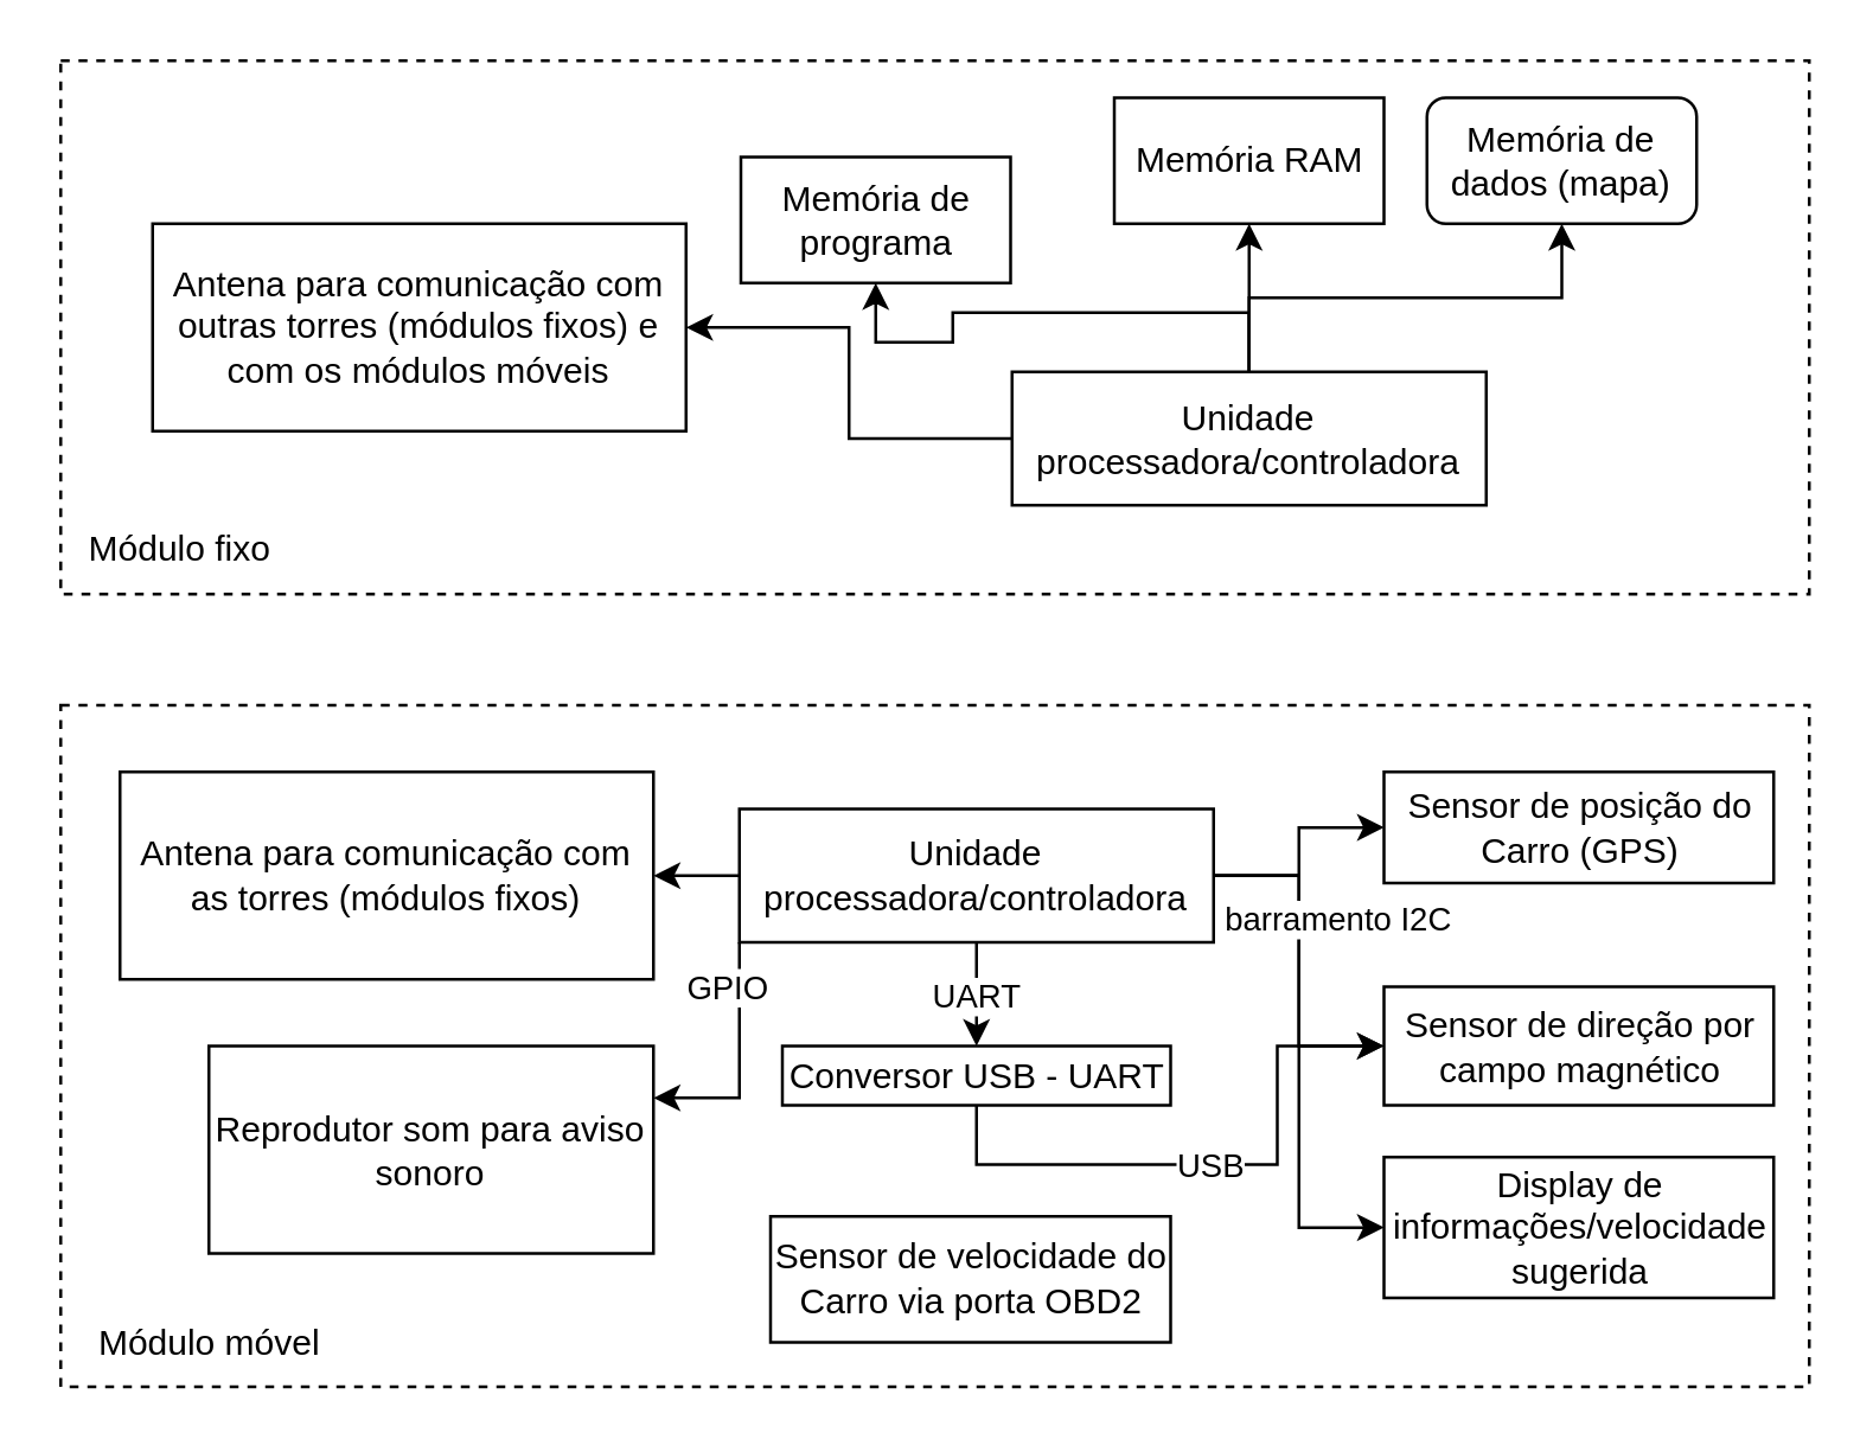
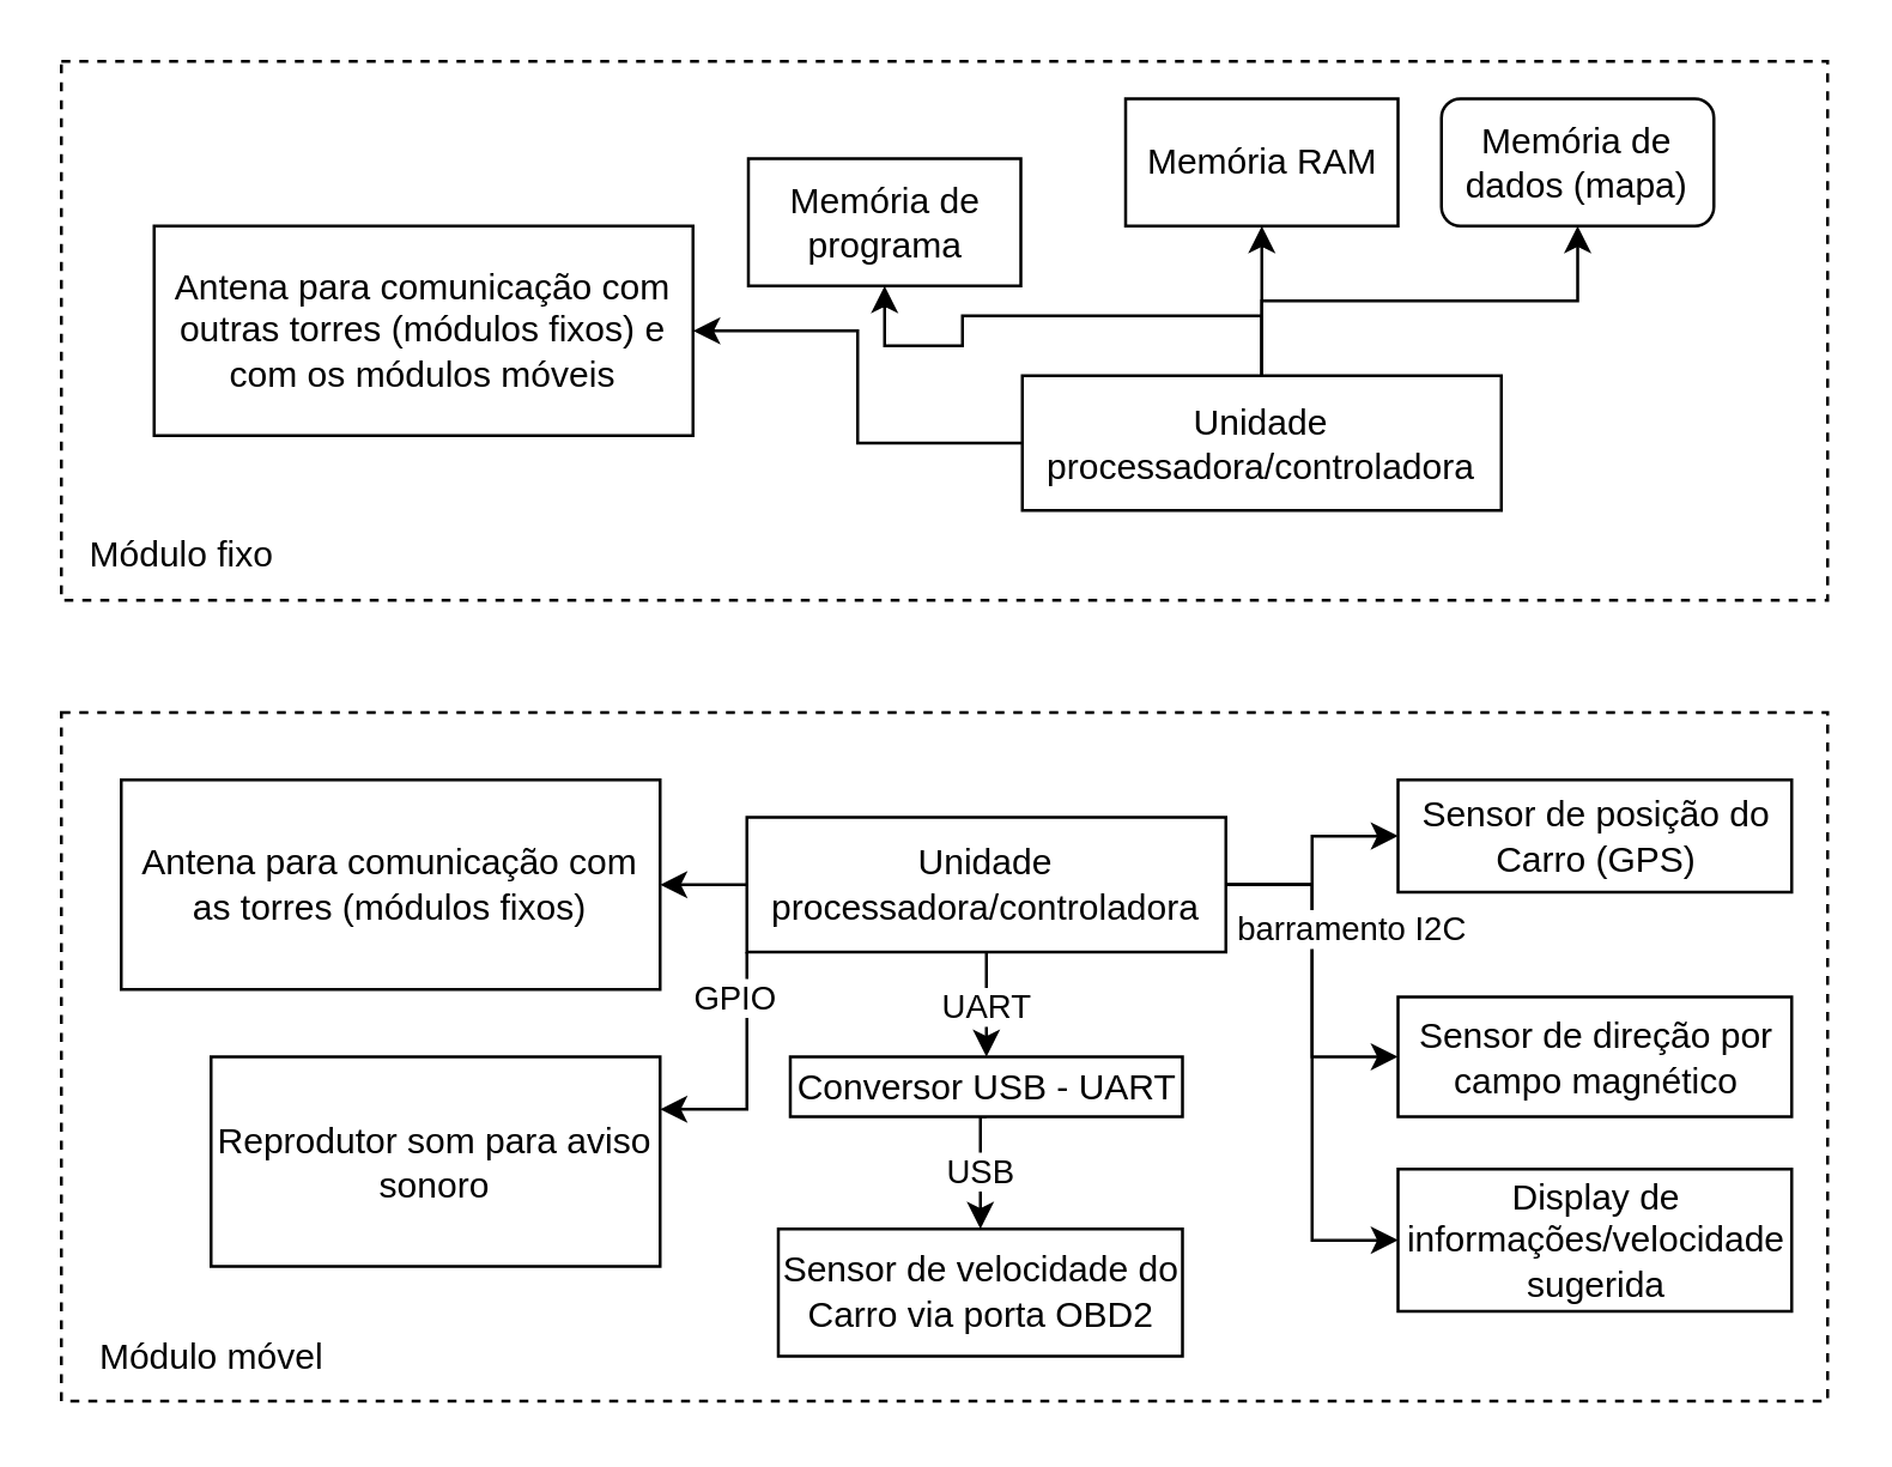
  <mxCell id="0" />
  <mxCell id="1" parent="0" />
  <mxCell id="2" value="" style="rounded=0;whiteSpace=wrap;html=1;dashed=1;fillColor=none;" parent="1" vertex="1"><mxGeometry x="20" y="237.5" width="590" height="230" as="geometry" /></mxCell>
  <mxCell id="3" value="" style="rounded=0;whiteSpace=wrap;html=1;dashed=1;fillColor=none;" parent="1" vertex="1"><mxGeometry x="20" y="20" width="590" height="180" as="geometry" /></mxCell>
  <mxCell id="4" value="Sensor de posição do Carro (GPS)" style="rounded=0;whiteSpace=wrap;html=1;" parent="1" vertex="1"><mxGeometry x="466.5" y="260" width="131.5" height="37.5" as="geometry" /></mxCell>
  <mxCell id="5" value="Sensor de velocidade do Carro via porta OBD2" style="rounded=0;whiteSpace=wrap;html=1;" parent="1" vertex="1"><mxGeometry x="259.5" y="410" width="135" height="42.5" as="geometry" /></mxCell>
  <mxCell id="6" value="Display de informações/velocidade sugerida" style="rounded=0;whiteSpace=wrap;html=1;" parent="1" vertex="1"><mxGeometry x="466.5" y="390" width="131.5" height="47.5" as="geometry" /></mxCell>
  <mxCell id="7" value="Reprodutor som para aviso sonoro" style="rounded=0;whiteSpace=wrap;html=1;" parent="1" vertex="1"><mxGeometry x="70" y="352.5" width="150" height="70" as="geometry" /></mxCell>
  <mxCell id="8" value="Antena para comunicação com as torres (módulos&amp;nbsp;fixos)" style="rounded=0;whiteSpace=wrap;html=1;" parent="1" vertex="1"><mxGeometry x="40" y="260" width="180" height="70" as="geometry" /></mxCell>
  <mxCell id="9" value="Antena para comunicação com outras torres (módulos&amp;nbsp;fixos) e com os módulos móveis" style="rounded=0;whiteSpace=wrap;html=1;" parent="1" vertex="1"><mxGeometry x="51" y="75" width="180" height="70" as="geometry" /></mxCell>
  <mxCell id="10" style="edgeStyle=orthogonalEdgeStyle;rounded=0;orthogonalLoop=1;jettySize=auto;html=1;exitX=0;exitY=0.5;exitDx=0;exitDy=0;entryX=1;entryY=0.5;entryDx=0;entryDy=0;" parent="1" source="14" target="9" edge="1"><mxGeometry relative="1" as="geometry" /></mxCell>
  <mxCell id="11" style="edgeStyle=orthogonalEdgeStyle;rounded=0;orthogonalLoop=1;jettySize=auto;html=1;exitX=0.5;exitY=0;exitDx=0;exitDy=0;entryX=0.5;entryY=1;entryDx=0;entryDy=0;" edge="1" parent="1" source="14" target="26"><mxGeometry relative="1" as="geometry" /></mxCell>
  <mxCell id="12" style="edgeStyle=orthogonalEdgeStyle;rounded=0;orthogonalLoop=1;jettySize=auto;html=1;exitX=0.5;exitY=0;exitDx=0;exitDy=0;entryX=0.5;entryY=1;entryDx=0;entryDy=0;" edge="1" parent="1" source="14" target="25"><mxGeometry relative="1" as="geometry" /></mxCell>
  <mxCell id="13" style="edgeStyle=orthogonalEdgeStyle;rounded=0;orthogonalLoop=1;jettySize=auto;html=1;exitX=0.5;exitY=0;exitDx=0;exitDy=0;entryX=0.5;entryY=1;entryDx=0;entryDy=0;" edge="1" parent="1" source="14" target="27"><mxGeometry relative="1" as="geometry" /></mxCell>
  <mxCell id="14" value="Unidade processadora/controladora" style="rounded=0;whiteSpace=wrap;html=1;" parent="1" vertex="1"><mxGeometry x="341" y="125" width="160" height="45" as="geometry" /></mxCell>
  <mxCell id="15" style="edgeStyle=orthogonalEdgeStyle;rounded=0;orthogonalLoop=1;jettySize=auto;html=1;exitX=0;exitY=0.5;exitDx=0;exitDy=0;entryX=1;entryY=0.5;entryDx=0;entryDy=0;" parent="1" source="22" target="8" edge="1"><mxGeometry relative="1" as="geometry" /></mxCell>
  <mxCell id="16" style="edgeStyle=orthogonalEdgeStyle;rounded=0;orthogonalLoop=1;jettySize=auto;html=1;exitX=1;exitY=0.5;exitDx=0;exitDy=0;entryX=0;entryY=0.5;entryDx=0;entryDy=0;" edge="1" parent="1" source="22" target="28"><mxGeometry relative="1" as="geometry" /></mxCell>
  <mxCell id="17" style="edgeStyle=orthogonalEdgeStyle;rounded=0;orthogonalLoop=1;jettySize=auto;html=1;exitX=1;exitY=0.5;exitDx=0;exitDy=0;entryX=0;entryY=0.5;entryDx=0;entryDy=0;" edge="1" parent="1" source="22" target="4"><mxGeometry relative="1" as="geometry" /></mxCell>
  <mxCell id="18" value="barramento I2C" style="edgeStyle=orthogonalEdgeStyle;rounded=0;orthogonalLoop=1;jettySize=auto;html=1;exitX=1;exitY=0.5;exitDx=0;exitDy=0;entryX=0;entryY=0.5;entryDx=0;entryDy=0;" edge="1" parent="1" source="22" target="6"><mxGeometry x="-0.503" y="13" relative="1" as="geometry"><mxPoint as="offset" /></mxGeometry></mxCell>
  <mxCell id="19" value="UART" style="edgeStyle=orthogonalEdgeStyle;rounded=0;orthogonalLoop=1;jettySize=auto;html=1;exitX=0.5;exitY=1;exitDx=0;exitDy=0;entryX=0.5;entryY=0;entryDx=0;entryDy=0;" edge="1" parent="1" source="22" target="30"><mxGeometry relative="1" as="geometry" /></mxCell>
  <mxCell id="20" style="edgeStyle=orthogonalEdgeStyle;rounded=0;orthogonalLoop=1;jettySize=auto;html=1;exitX=0;exitY=1;exitDx=0;exitDy=0;entryX=1;entryY=0.25;entryDx=0;entryDy=0;" edge="1" parent="1" source="22" target="7"><mxGeometry relative="1" as="geometry" /></mxCell>
  <mxCell id="21" value="GPIO" style="edgeLabel;html=1;align=center;verticalAlign=middle;resizable=0;points=[];" vertex="1" connectable="0" parent="20"><mxGeometry x="0.405" relative="1" as="geometry"><mxPoint y="-38" as="offset" /></mxGeometry></mxCell>
  <mxCell id="22" value="Unidade processadora/controladora" style="rounded=0;whiteSpace=wrap;html=1;" parent="1" vertex="1"><mxGeometry x="249" y="272.5" width="160" height="45" as="geometry" /></mxCell>
  <mxCell id="23" value="Módulo fixo" style="text;html=1;align=center;verticalAlign=middle;resizable=0;points=[];autosize=1;strokeColor=none;fillColor=none;" parent="1" vertex="1"><mxGeometry x="20" y="170" width="80" height="30" as="geometry" /></mxCell>
  <mxCell id="24" value="Módulo móvel" style="text;html=1;align=center;verticalAlign=middle;resizable=0;points=[];autosize=1;strokeColor=none;fillColor=none;" parent="1" vertex="1"><mxGeometry x="20" y="437.5" width="100" height="30" as="geometry" /></mxCell>
  <mxCell id="25" value="Memória de programa" style="rounded=0;whiteSpace=wrap;html=1;" vertex="1" parent="1"><mxGeometry x="249.5" y="52.5" width="91" height="42.5" as="geometry" /></mxCell>
  <mxCell id="26" value="Memória RAM" style="rounded=0;whiteSpace=wrap;html=1;" vertex="1" parent="1"><mxGeometry x="375.5" y="32.5" width="91" height="42.5" as="geometry" /></mxCell>
  <mxCell id="27" value="Memória de dados (mapa)" style="whiteSpace=wrap;html=1;rounded=1;" vertex="1" parent="1"><mxGeometry x="481" y="32.5" width="91" height="42.5" as="geometry" /></mxCell>
  <mxCell id="28" value="Sensor de direção por campo magnético" style="rounded=0;whiteSpace=wrap;html=1;" vertex="1" parent="1"><mxGeometry x="466.5" y="332.5" width="131.5" height="40" as="geometry" /></mxCell>
- <mxCell id="29" value="USB" style="edgeStyle=orthogonalEdgeStyle;rounded=0;orthogonalLoop=1;jettySize=auto;html=1;exitX=0.5;exitY=1;exitDx=0;exitDy=0;" edge="1" parent="1" source="30" target="28"><mxGeometry relative="1" as="geometry" /></mxCell>
+ <mxCell id="29" value="USB" style="edgeStyle=orthogonalEdgeStyle;rounded=0;orthogonalLoop=1;jettySize=auto;html=1;exitX=0.5;exitY=1;exitDx=0;exitDy=0;entryX=0.5;entryY=0;entryDx=0;entryDy=0;" edge="1" parent="1" source="30" target="5"><mxGeometry relative="1" as="geometry" /></mxCell>
  <mxCell id="30" value="Conversor USB - UART" style="rounded=0;whiteSpace=wrap;html=1;" vertex="1" parent="1"><mxGeometry x="263.5" y="352.5" width="131" height="20" as="geometry" /></mxCell>
